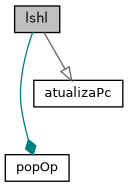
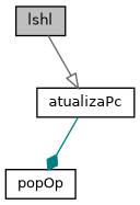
  digraph {
    rankdir=TB
    node [color=black fillcolor=white fontname=Helvetica fontsize=10 shape=record style=filled]
    edge [fontname=Helvetica fontsize=10 labelfontname=Helvetica labelfontsize=10 style=solid]
    n1 [fillcolor=grey75 fontcolor=black height=0.2 label=lshl width=0.4]
    n2 [height=0.2 label=popOp width=0.4]
    n3 [height=0.2 label=atualizaPc width=0.4]
-   n1 -> n2 [arrowhead=diamond color=teal]
+   n3 -> n2 [arrowhead=diamond color=teal]
    n1 -> n3 [arrowhead=onormal color=gray40]
  }
